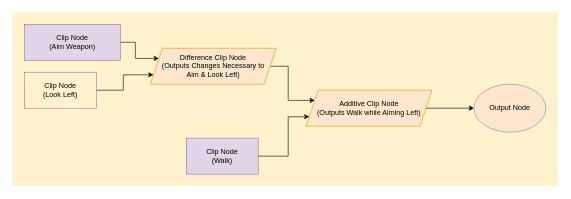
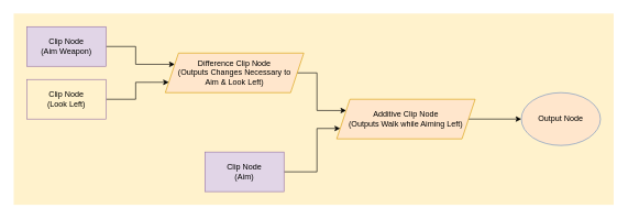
  <mxCell id="0" />
  <mxCell id="1" parent="0" />
  <mxCell id="2" value="" style="rounded=0;whiteSpace=wrap;html=1;strokeColor=none;fillColor=#fff2cc;" vertex="1" parent="1"><mxGeometry x="20" y="20" width="910" height="290" as="geometry" /></mxCell>
  <mxCell id="3" style="edgeStyle=orthogonalEdgeStyle;rounded=0;orthogonalLoop=1;jettySize=auto;html=1;exitX=1;exitY=0.5;exitDx=0;exitDy=0;entryX=0;entryY=0.25;entryDx=0;entryDy=0;" edge="1" parent="1" source="4" target="8"><mxGeometry relative="1" as="geometry" /></mxCell>
- <mxCell id="4" value="Clip Node&lt;br&gt;(Aim Weapon)" style="rounded=0;whiteSpace=wrap;html=1;fillColor=#e1d5e7;strokeColor=#9673a6;" vertex="1" parent="1"><mxGeometry x="40" y="40" width="160" height="60" as="geometry" /></mxCell>
+ <mxCell id="4" value="Clip Node&lt;br&gt;(Aim Weapon)" style="rounded=0;whiteSpace=wrap;html=1;fillColor=#e1d5e7;strokeColor=#9673a6;" vertex="1" parent="1"><mxGeometry x="40" y="40" width="120" height="60" as="geometry" /></mxCell>
  <mxCell id="5" style="edgeStyle=orthogonalEdgeStyle;rounded=0;orthogonalLoop=1;jettySize=auto;html=1;exitX=1;exitY=0.5;exitDx=0;exitDy=0;entryX=0;entryY=0.75;entryDx=0;entryDy=0;" edge="1" parent="1" source="6" target="8"><mxGeometry relative="1" as="geometry" /></mxCell>
  <mxCell id="6" value="Clip Node&lt;br&gt;(Look Left)" style="rounded=0;whiteSpace=wrap;html=1;fillColor=#fff2cc;strokeColor=#9673a6;" vertex="1" parent="1"><mxGeometry x="40" y="120" width="120" height="60" as="geometry" /></mxCell>
  <mxCell id="7" style="edgeStyle=orthogonalEdgeStyle;rounded=0;orthogonalLoop=1;jettySize=auto;html=1;exitX=1;exitY=0.5;exitDx=0;exitDy=0;entryX=0;entryY=0.25;entryDx=0;entryDy=0;" edge="1" parent="1" source="8" target="12"><mxGeometry relative="1" as="geometry"><Array as="points"><mxPoint x="480" y="110" /><mxPoint x="480" y="167" /></Array></mxGeometry></mxCell>
  <mxCell id="8" value="Difference Clip Node&lt;br&gt;(Outputs Changes Necessary to&lt;br&gt;Aim &amp;amp; Look Left)" style="shape=parallelogram;perimeter=parallelogramPerimeter;whiteSpace=wrap;html=1;fixedSize=1;fillColor=#ffe6cc;strokeColor=#d79b00;" vertex="1" parent="1"><mxGeometry x="250" y="80" width="210" height="60" as="geometry" /></mxCell>
  <mxCell id="9" style="edgeStyle=orthogonalEdgeStyle;rounded=0;orthogonalLoop=1;jettySize=auto;html=1;exitX=1;exitY=0.5;exitDx=0;exitDy=0;entryX=0;entryY=0.75;entryDx=0;entryDy=0;" edge="1" parent="1" source="10" target="12"><mxGeometry relative="1" as="geometry"><Array as="points"><mxPoint x="480" y="260" /><mxPoint x="480" y="194" /></Array></mxGeometry></mxCell>
- <mxCell id="10" value="Clip Node&lt;br&gt;(Walk)" style="rounded=0;whiteSpace=wrap;html=1;fillColor=#e1d5e7;strokeColor=#9673a6;" vertex="1" parent="1"><mxGeometry x="310" y="230" width="120" height="60" as="geometry" /></mxCell>
+ <mxCell id="10" value="Clip Node&lt;br&gt;(Aim)" style="rounded=0;whiteSpace=wrap;html=1;fillColor=#e1d5e7;strokeColor=#9673a6;" vertex="1" parent="1"><mxGeometry x="310" y="230" width="120" height="60" as="geometry" /></mxCell>
  <mxCell id="11" style="edgeStyle=orthogonalEdgeStyle;rounded=0;orthogonalLoop=1;jettySize=auto;html=1;exitX=1;exitY=0.5;exitDx=0;exitDy=0;entryX=0;entryY=0.5;entryDx=0;entryDy=0;" edge="1" parent="1" source="12" target="13"><mxGeometry relative="1" as="geometry" /></mxCell>
  <mxCell id="12" value="Additive Clip Node&lt;br&gt;(Outputs Walk while Aiming Left)" style="shape=parallelogram;perimeter=parallelogramPerimeter;whiteSpace=wrap;html=1;fixedSize=1;fillColor=#ffe6cc;strokeColor=#d79b00;" vertex="1" parent="1"><mxGeometry x="510" y="150" width="210" height="60" as="geometry" /></mxCell>
  <mxCell id="13" value="Output Node" style="ellipse;whiteSpace=wrap;html=1;fillColor=#ffe6cc;strokeColor=#6c8ebf;" vertex="1" parent="1"><mxGeometry x="790" y="140" width="120" height="80" as="geometry" /></mxCell>
